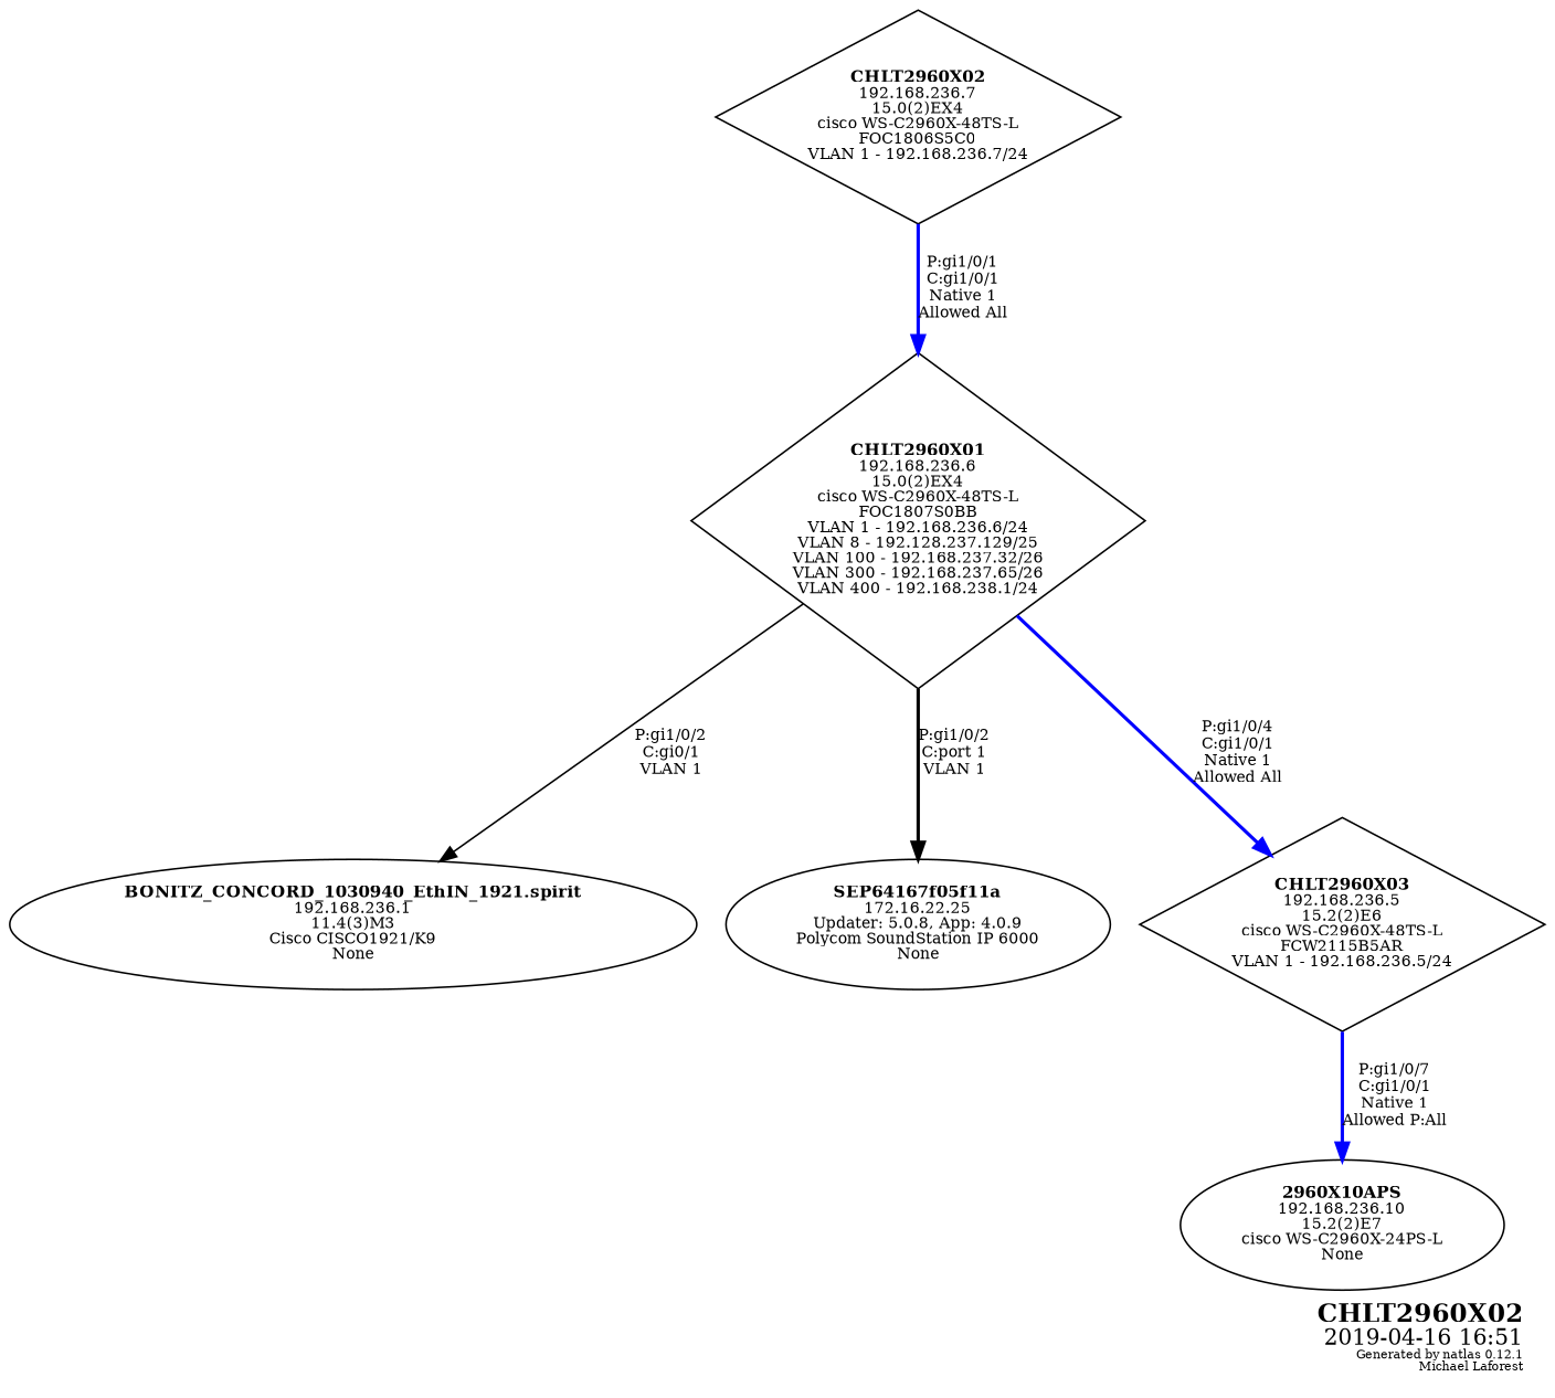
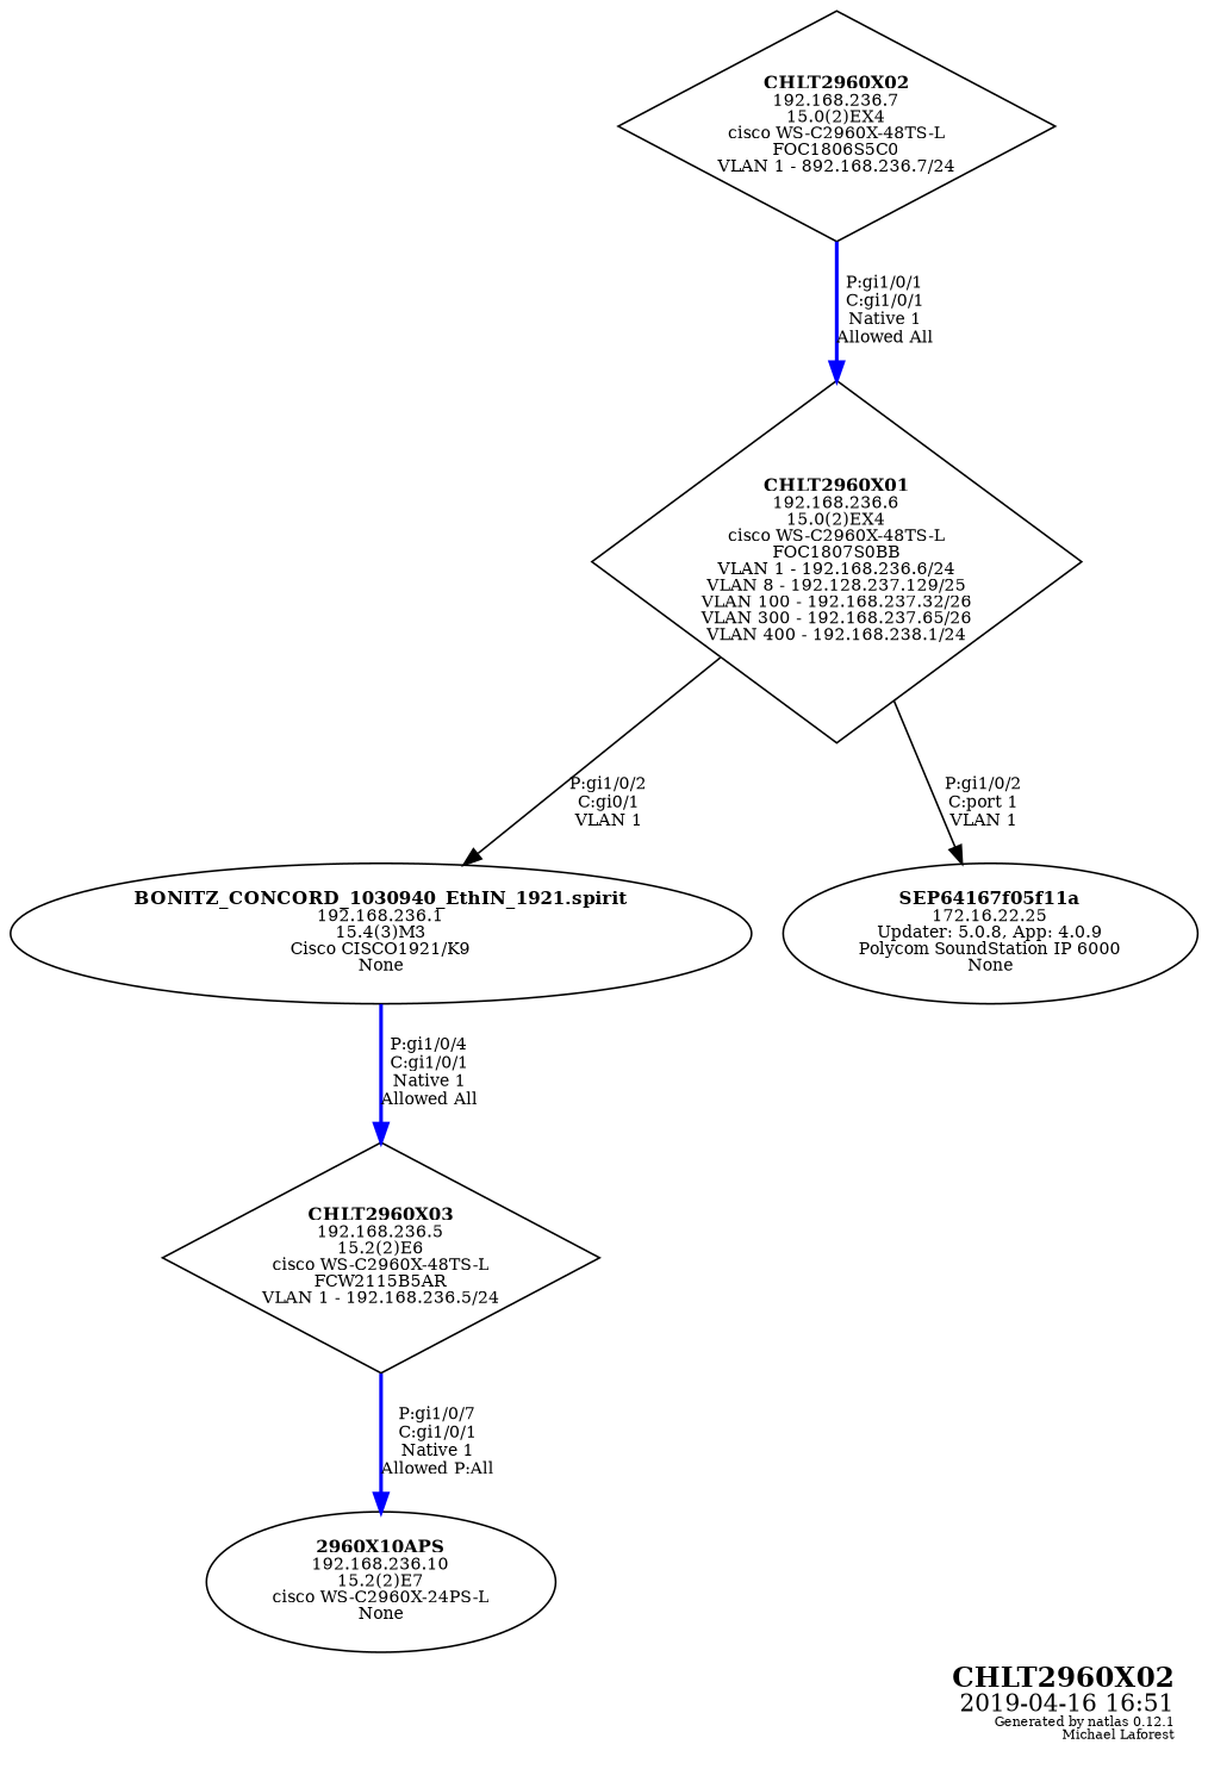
  graph {
    fontsize=10
    label=<<table border="0"><tr><td balign="right"><font point-size="15"><b>CHLT2960X02</b></font><br /><font point-size="13">2019-04-16 16:51</font><br /><font point-size="7">Generated by natlas 0.12.1<br />Michael Laforest</font><br /></td></tr></table>>
    labeljust=r
    labelloc=b
    node [fontsize=9 peripheries=1 shape=diamond style=solid]
    edge [color=blue dir=forward fontsize=9 labeljust=l style=bold]
-   n1 [height=1.75 label=<<font point-size="10"><b>CHLT2960X02</b></font><br />192.168.236.7<br />15.0(2)EX4<br />cisco WS-C2960X-48TS-L<br />FOC1806S5C0<br />VLAN 1 - 192.168.236.7/24<br />> width=3.3056]
+   n1 [height=1.75 label=<<font point-size="10"><b>CHLT2960X02</b></font><br />192.168.236.7<br />15.0(2)EX4<br />cisco WS-C2960X-48TS-L<br />FOC1806S5C0<br />VLAN 1 - 892.168.236.7/24<br />> width=3.3056]
    n2 [height=2.75 label=<<font point-size="10"><b>CHLT2960X01</b></font><br />192.168.236.6<br />15.0(2)EX4<br />cisco WS-C2960X-48TS-L<br />FOC1807S0BB<br />VLAN 1 - 192.168.236.6/24<br />VLAN 8 - 192.128.237.129/25<br />VLAN 100 - 192.168.237.32/26<br />VLAN 300 - 192.168.237.65/26<br />VLAN 400 - 192.168.238.1/24<br />> width=3.6944]
-   n3 [height=1.0607 label=<<font point-size="10"><b>BONITZ_CONCORD_1030940_EthIN_1921.spirit</b></font><br />192.168.236.1<br />11.4(3)M3<br />Cisco CISCO1921/K9<br />None<br />> shape=ellipse width=4.6748]
+   n3 [height=1.0607 label=<<font point-size="10"><b>BONITZ_CONCORD_1030940_EthIN_1921.spirit</b></font><br />192.168.236.1<br />15.4(3)M3<br />Cisco CISCO1921/K9<br />None<br />> shape=ellipse width=4.6748]
    n4 [height=1.0607 label=<<font point-size="10"><b>SEP64167f05f11a</b></font><br />172.16.22.25<br />Updater: 5.0.8, App: 4.0.9<br />Polycom SoundStation IP 6000<br />None<br />> shape=ellipse width=2.5338]
    n5 [height=1.75 label=<<font point-size="10"><b>CHLT2960X03</b></font><br />192.168.236.5<br />15.2(2)E6<br />cisco WS-C2960X-48TS-L<br />FCW2115B5AR<br />VLAN 1 - 192.168.236.5/24<br />> width=3.3056]
    n6 [height=1.0607 label=<<font point-size="10"><b>2960X10APS</b></font><br />192.168.236.10<br />15.2(2)E7<br />cisco WS-C2960X-24PS-L<br />None<br />> shape=ellipse width=2.2588]
    n1 -- n2 [label="P:gi1/0/1\nC:gi1/0/1\nNative 1\nAllowed All"]
    n2 -- n3 [color=black label="P:gi1/0/2\nC:gi0/1\nVLAN 1" style=solid]
-   n2 -- n4 [color=black label="P:gi1/0/2\nC:port 1\nVLAN 1"]
-   n2 -- n5 [label="P:gi1/0/4\nC:gi1/0/1\nNative 1\nAllowed All"]
+   n2 -- n4 [color=black label="P:gi1/0/2\nC:port 1\nVLAN 1" style=solid]
+   n3 -- n5 [label="P:gi1/0/4\nC:gi1/0/1\nNative 1\nAllowed All"]
    n5 -- n6 [label="P:gi1/0/7\nC:gi1/0/1\nNative 1\nAllowed P:All"]
  }
